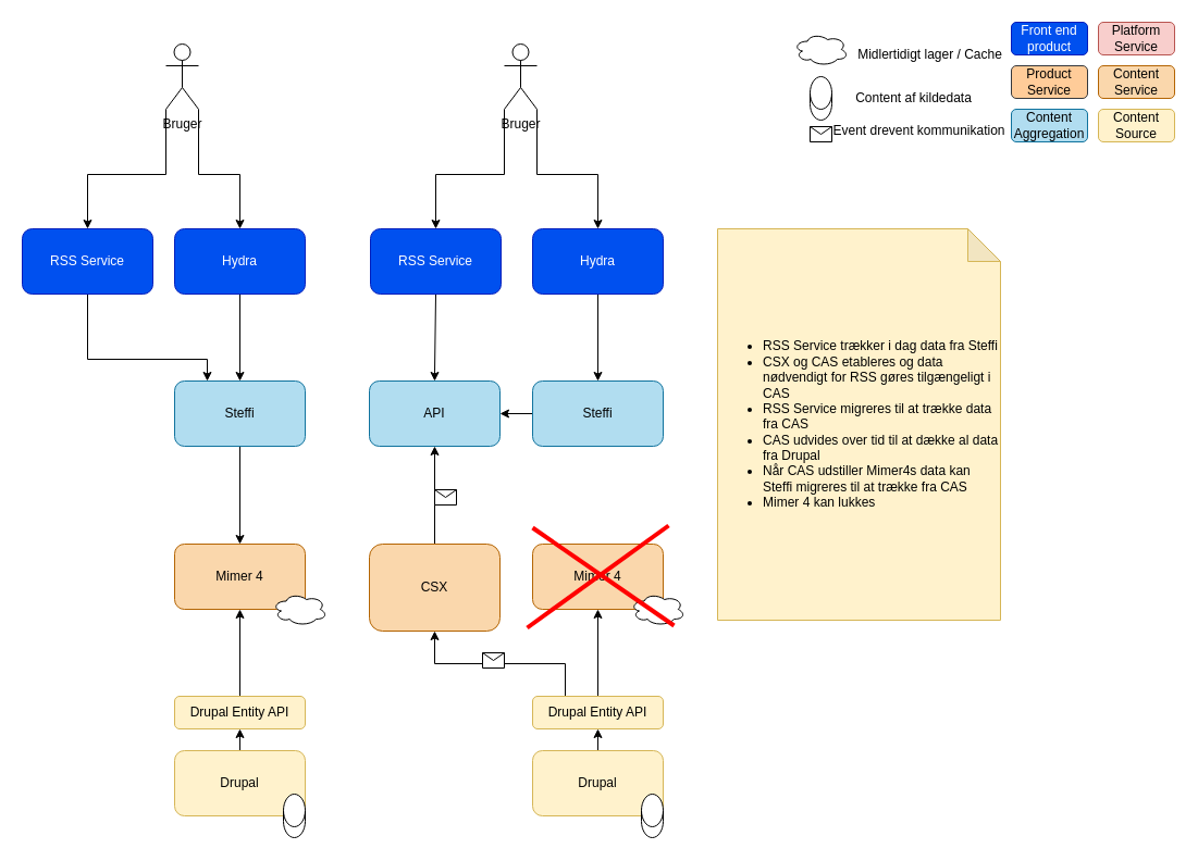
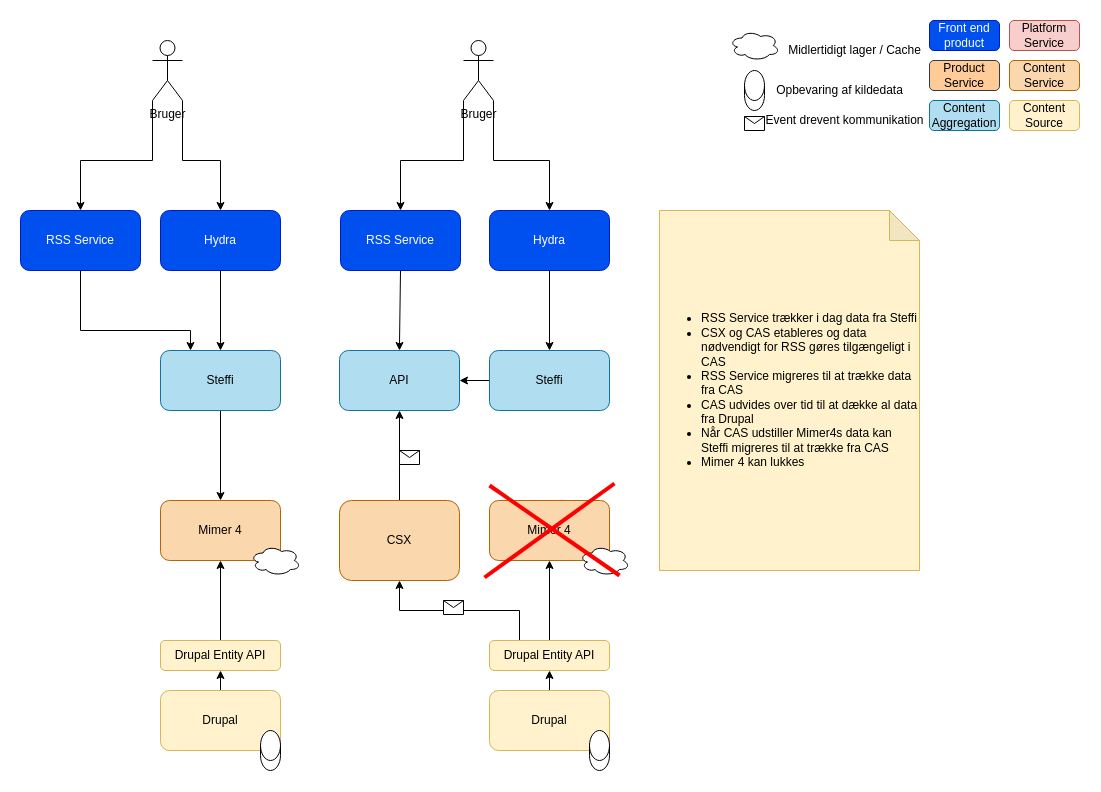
  <mxCell id="0" />
  <mxCell id="1" parent="0" />
  <mxCell id="2" style="edgeStyle=orthogonalEdgeStyle;rounded=0;orthogonalLoop=1;jettySize=auto;html=1;exitX=0.5;exitY=0;exitDx=0;exitDy=0;entryX=0.5;entryY=1;entryDx=0;entryDy=0;" edge="1" parent="1" source="3" target="5"><mxGeometry relative="1" as="geometry" /></mxCell>
  <mxCell id="3" value="Drupal" style="rounded=1;whiteSpace=wrap;html=1;fillColor=#fff2cc;strokeColor=#d6b656;fontColor=default;" vertex="1" parent="1"><mxGeometry x="160" y="690" width="120" height="60" as="geometry" /></mxCell>
  <mxCell id="4" style="edgeStyle=orthogonalEdgeStyle;rounded=0;orthogonalLoop=1;jettySize=auto;html=1;exitX=0.5;exitY=0;exitDx=0;exitDy=0;entryX=0.5;entryY=1;entryDx=0;entryDy=0;" edge="1" parent="1" source="5" target="7"><mxGeometry relative="1" as="geometry" /></mxCell>
  <mxCell id="5" value="Drupal Entity API" style="rounded=1;whiteSpace=wrap;html=1;fillColor=#fff2cc;strokeColor=#d6b656;" vertex="1" parent="1"><mxGeometry x="160" y="640" width="120" height="30" as="geometry" /></mxCell>
  <mxCell id="6" style="edgeStyle=orthogonalEdgeStyle;rounded=0;orthogonalLoop=1;jettySize=auto;html=1;exitX=0.5;exitY=1;exitDx=0;exitDy=0;entryX=0.5;entryY=0;entryDx=0;entryDy=0;" edge="1" parent="1" source="9" target="7"><mxGeometry relative="1" as="geometry" /></mxCell>
  <mxCell id="7" value="Mimer 4" style="rounded=1;whiteSpace=wrap;html=1;fillColor=#fad7ac;strokeColor=#b46504;" vertex="1" parent="1"><mxGeometry x="160" y="500" width="120" height="60" as="geometry" /></mxCell>
  <mxCell id="8" style="edgeStyle=orthogonalEdgeStyle;rounded=0;orthogonalLoop=1;jettySize=auto;html=1;exitX=0.5;exitY=1;exitDx=0;exitDy=0;entryX=0.5;entryY=0;entryDx=0;entryDy=0;" edge="1" parent="1" source="10" target="9"><mxGeometry relative="1" as="geometry" /></mxCell>
  <mxCell id="9" value="Steffi" style="rounded=1;whiteSpace=wrap;html=1;fillColor=#b1ddf0;strokeColor=#10739e;fontColor=default;" vertex="1" parent="1"><mxGeometry x="160" y="350" width="120" height="60" as="geometry" /></mxCell>
  <mxCell id="10" value="Hydra" style="rounded=1;whiteSpace=wrap;html=1;fillColor=#0050ef;strokeColor=#001DBC;fontColor=#ffffff;" vertex="1" parent="1"><mxGeometry x="160" y="210" width="120" height="60" as="geometry" /></mxCell>
  <mxCell id="11" value="" style="shape=cylinder3;whiteSpace=wrap;html=1;boundedLbl=1;backgroundOutline=1;size=15;" vertex="1" parent="1"><mxGeometry x="260" y="730" width="20" height="40" as="geometry" /></mxCell>
  <mxCell id="12" value="" style="ellipse;shape=cloud;whiteSpace=wrap;html=1;" vertex="1" parent="1"><mxGeometry x="250" y="545" width="50" height="30" as="geometry" /></mxCell>
  <mxCell id="13" style="edgeStyle=orthogonalEdgeStyle;rounded=0;jumpStyle=arc;orthogonalLoop=1;jettySize=auto;html=1;entryX=0.5;entryY=0;entryDx=0;entryDy=0;exitX=1;exitY=1;exitDx=0;exitDy=0;exitPerimeter=0;" edge="1" parent="1" source="15" target="10"><mxGeometry relative="1" as="geometry"><mxPoint x="290" y="160" as="sourcePoint" /><Array as="points"><mxPoint x="182" y="160" /><mxPoint x="220" y="160" /></Array></mxGeometry></mxCell>
  <mxCell id="14" style="edgeStyle=orthogonalEdgeStyle;rounded=0;orthogonalLoop=1;jettySize=auto;html=1;exitX=0;exitY=1;exitDx=0;exitDy=0;exitPerimeter=0;entryX=0.5;entryY=0;entryDx=0;entryDy=0;" edge="1" parent="1" source="15" target="17"><mxGeometry relative="1" as="geometry"><Array as="points"><mxPoint x="152" y="160" /><mxPoint x="80" y="160" /></Array></mxGeometry></mxCell>
  <mxCell id="15" value="Bruger" style="shape=umlActor;verticalLabelPosition=bottom;verticalAlign=top;html=1;outlineConnect=0;" vertex="1" parent="1"><mxGeometry x="152" y="40" width="30" height="60" as="geometry" /></mxCell>
  <mxCell id="16" style="edgeStyle=orthogonalEdgeStyle;rounded=0;orthogonalLoop=1;jettySize=auto;html=1;exitX=0.5;exitY=1;exitDx=0;exitDy=0;entryX=0.25;entryY=0;entryDx=0;entryDy=0;jumpStyle=arc;" edge="1" parent="1" source="17" target="9"><mxGeometry relative="1" as="geometry"><Array as="points"><mxPoint x="80" y="330" /><mxPoint x="190" y="330" /></Array></mxGeometry></mxCell>
  <mxCell id="17" value="RSS Service" style="rounded=1;whiteSpace=wrap;html=1;fillColor=#0050ef;strokeColor=#001DBC;fontColor=#ffffff;" vertex="1" parent="1"><mxGeometry x="20" y="210" width="120" height="60" as="geometry" /></mxCell>
  <mxCell id="18" value="" style="ellipse;shape=cloud;whiteSpace=wrap;html=1;fillColor=default;strokeColor=default;fontColor=default;" vertex="1" parent="1"><mxGeometry x="729" y="30" width="50" height="30" as="geometry" /></mxCell>
  <mxCell id="19" value="" style="shape=cylinder3;whiteSpace=wrap;html=1;boundedLbl=1;backgroundOutline=1;size=15;fillColor=default;strokeColor=default;fontColor=default;" vertex="1" parent="1"><mxGeometry x="744" y="70" width="20" height="40" as="geometry" /></mxCell>
- <mxCell id="20" value="Content af kildedata" style="text;html=1;align=center;verticalAlign=middle;resizable=0;points=[];autosize=1;strokeColor=none;fillColor=none;fontColor=default;" vertex="1" parent="1"><mxGeometry x="769" y="80" width="140" height="20" as="geometry" /></mxCell>
+ <mxCell id="20" value="Opbevaring af kildedata" style="text;html=1;align=center;verticalAlign=middle;resizable=0;points=[];autosize=1;strokeColor=none;fillColor=none;fontColor=default;" vertex="1" parent="1"><mxGeometry x="769" y="80" width="140" height="20" as="geometry" /></mxCell>
  <mxCell id="21" value="Midlertidigt lager / Cache" style="text;html=1;align=center;verticalAlign=middle;resizable=0;points=[];autosize=1;strokeColor=none;fillColor=none;fontColor=default;" vertex="1" parent="1"><mxGeometry x="779" y="40" width="150" height="20" as="geometry" /></mxCell>
  <mxCell id="22" value="Front end product" style="rounded=1;whiteSpace=wrap;html=1;fillColor=#0050ef;strokeColor=#001DBC;fontColor=#ffffff;" vertex="1" parent="1"><mxGeometry x="929" y="20" width="70" height="30" as="geometry" /></mxCell>
  <mxCell id="23" value="Product Service" style="rounded=1;whiteSpace=wrap;html=1;fillColor=#ffcc99;strokeColor=#36393d;fontColor=default;" vertex="1" parent="1"><mxGeometry x="929" y="60" width="70" height="30" as="geometry" /></mxCell>
  <mxCell id="24" value="Content Aggregation" style="rounded=1;whiteSpace=wrap;html=1;fillColor=#b1ddf0;strokeColor=#10739e;fontColor=default;" vertex="1" parent="1"><mxGeometry x="929" y="100" width="70" height="30" as="geometry" /></mxCell>
  <mxCell id="25" value="Platform Service" style="rounded=1;whiteSpace=wrap;html=1;fillColor=#f8cecc;strokeColor=#b85450;fontColor=default;" vertex="1" parent="1"><mxGeometry x="1009" y="20" width="70" height="30" as="geometry" /></mxCell>
  <mxCell id="26" value="Content Service" style="rounded=1;whiteSpace=wrap;html=1;fillColor=#fad7ac;strokeColor=#b46504;fontColor=default;" vertex="1" parent="1"><mxGeometry x="1009" y="60" width="70" height="30" as="geometry" /></mxCell>
  <mxCell id="27" value="Content Source" style="rounded=1;whiteSpace=wrap;html=1;fillColor=#fff2cc;strokeColor=#d6b656;fontColor=default;" vertex="1" parent="1"><mxGeometry x="1009" y="100" width="70" height="30" as="geometry" /></mxCell>
  <mxCell id="28" value="" style="shape=message;html=1;outlineConnect=0;fillColor=default;strokeColor=default;fontColor=default;" vertex="1" parent="1"><mxGeometry x="744" y="116" width="20" height="14" as="geometry" /></mxCell>
  <mxCell id="29" value="Event drevent kommunikation" style="text;html=1;align=center;verticalAlign=middle;resizable=0;points=[];autosize=1;strokeColor=none;fillColor=none;fontColor=default;" vertex="1" parent="1"><mxGeometry x="759" y="110" width="170" height="20" as="geometry" /></mxCell>
  <mxCell id="30" style="edgeStyle=orthogonalEdgeStyle;rounded=0;orthogonalLoop=1;jettySize=auto;html=1;exitX=0.5;exitY=0;exitDx=0;exitDy=0;entryX=0.5;entryY=1;entryDx=0;entryDy=0;" edge="1" parent="1" source="31" target="34"><mxGeometry relative="1" as="geometry" /></mxCell>
  <mxCell id="31" value="Drupal" style="rounded=1;whiteSpace=wrap;html=1;fillColor=#fff2cc;strokeColor=#d6b656;fontColor=default;" vertex="1" parent="1"><mxGeometry x="489" y="690" width="120" height="60" as="geometry" /></mxCell>
  <mxCell id="32" style="edgeStyle=orthogonalEdgeStyle;rounded=0;orthogonalLoop=1;jettySize=auto;html=1;exitX=0.5;exitY=0;exitDx=0;exitDy=0;entryX=0.5;entryY=1;entryDx=0;entryDy=0;" edge="1" parent="1" source="34" target="35"><mxGeometry relative="1" as="geometry" /></mxCell>
  <mxCell id="33" style="edgeStyle=orthogonalEdgeStyle;rounded=0;orthogonalLoop=1;jettySize=auto;html=1;exitX=0.25;exitY=0;exitDx=0;exitDy=0;entryX=0.5;entryY=1;entryDx=0;entryDy=0;" edge="1" parent="1" source="34" target="48"><mxGeometry relative="1" as="geometry" /></mxCell>
  <mxCell id="34" value="Drupal Entity API" style="rounded=1;whiteSpace=wrap;html=1;fillColor=#fff2cc;strokeColor=#d6b656;" vertex="1" parent="1"><mxGeometry x="489" y="640" width="120" height="30" as="geometry" /></mxCell>
  <mxCell id="35" value="Mimer 4" style="rounded=1;whiteSpace=wrap;html=1;fillColor=#fad7ac;strokeColor=#b46504;" vertex="1" parent="1"><mxGeometry x="489" y="500" width="120" height="60" as="geometry" /></mxCell>
  <mxCell id="36" style="edgeStyle=orthogonalEdgeStyle;rounded=0;orthogonalLoop=1;jettySize=auto;html=1;exitX=0.5;exitY=1;exitDx=0;exitDy=0;entryX=0.5;entryY=0;entryDx=0;entryDy=0;" edge="1" parent="1" source="39" target="38"><mxGeometry relative="1" as="geometry" /></mxCell>
  <mxCell id="37" style="edgeStyle=orthogonalEdgeStyle;rounded=0;orthogonalLoop=1;jettySize=auto;html=1;exitX=0;exitY=0.5;exitDx=0;exitDy=0;entryX=1;entryY=0.5;entryDx=0;entryDy=0;" edge="1" parent="1" source="38" target="49"><mxGeometry relative="1" as="geometry" /></mxCell>
  <mxCell id="38" value="Steffi" style="rounded=1;whiteSpace=wrap;html=1;fillColor=#b1ddf0;strokeColor=#10739e;fontColor=default;" vertex="1" parent="1"><mxGeometry x="489" y="350" width="120" height="60" as="geometry" /></mxCell>
  <mxCell id="39" value="Hydra" style="rounded=1;whiteSpace=wrap;html=1;fillColor=#0050ef;strokeColor=#001DBC;fontColor=#ffffff;" vertex="1" parent="1"><mxGeometry x="489" y="210" width="120" height="60" as="geometry" /></mxCell>
  <mxCell id="40" value="" style="shape=cylinder3;whiteSpace=wrap;html=1;boundedLbl=1;backgroundOutline=1;size=15;" vertex="1" parent="1"><mxGeometry x="589" y="730" width="20" height="40" as="geometry" /></mxCell>
  <mxCell id="41" value="" style="ellipse;shape=cloud;whiteSpace=wrap;html=1;" vertex="1" parent="1"><mxGeometry x="579" y="545" width="50" height="30" as="geometry" /></mxCell>
  <mxCell id="42" style="edgeStyle=orthogonalEdgeStyle;rounded=0;jumpStyle=arc;orthogonalLoop=1;jettySize=auto;html=1;entryX=0.5;entryY=0;entryDx=0;entryDy=0;exitX=1;exitY=1;exitDx=0;exitDy=0;exitPerimeter=0;" edge="1" parent="1" source="44" target="39"><mxGeometry relative="1" as="geometry"><mxPoint x="619" y="160" as="sourcePoint" /><Array as="points"><mxPoint x="493" y="160" /><mxPoint x="549" y="160" /></Array></mxGeometry></mxCell>
  <mxCell id="43" style="edgeStyle=orthogonalEdgeStyle;rounded=0;orthogonalLoop=1;jettySize=auto;html=1;exitX=0;exitY=1;exitDx=0;exitDy=0;exitPerimeter=0;entryX=0.5;entryY=0;entryDx=0;entryDy=0;" edge="1" parent="1" source="44" target="46"><mxGeometry relative="1" as="geometry"><Array as="points"><mxPoint x="463" y="160" /><mxPoint x="400" y="160" /></Array></mxGeometry></mxCell>
  <mxCell id="44" value="Bruger" style="shape=umlActor;verticalLabelPosition=bottom;verticalAlign=top;html=1;outlineConnect=0;" vertex="1" parent="1"><mxGeometry x="463" y="40" width="30" height="60" as="geometry" /></mxCell>
  <mxCell id="45" style="edgeStyle=orthogonalEdgeStyle;rounded=0;orthogonalLoop=1;jettySize=auto;html=1;exitX=0.5;exitY=1;exitDx=0;exitDy=0;entryX=0.5;entryY=0;entryDx=0;entryDy=0;jumpStyle=arc;" edge="1" parent="1" source="46" target="49"><mxGeometry relative="1" as="geometry"><Array as="points"><mxPoint x="399" y="270" /></Array></mxGeometry></mxCell>
  <mxCell id="46" value="RSS Service" style="rounded=1;whiteSpace=wrap;html=1;fillColor=#0050ef;strokeColor=#001DBC;fontColor=#ffffff;" vertex="1" parent="1"><mxGeometry x="340" y="210" width="120" height="60" as="geometry" /></mxCell>
  <mxCell id="47" style="edgeStyle=orthogonalEdgeStyle;rounded=0;orthogonalLoop=1;jettySize=auto;html=1;exitX=0.5;exitY=0;exitDx=0;exitDy=0;entryX=0.5;entryY=1;entryDx=0;entryDy=0;" edge="1" parent="1" source="48" target="49"><mxGeometry relative="1" as="geometry" /></mxCell>
  <mxCell id="48" value="CSX" style="rounded=1;whiteSpace=wrap;html=1;fillColor=#fad7ac;strokeColor=#b46504;" vertex="1" parent="1"><mxGeometry x="339" y="500" width="120" height="80" as="geometry" /></mxCell>
  <mxCell id="49" value="API" style="rounded=1;whiteSpace=wrap;html=1;fillColor=#b1ddf0;strokeColor=#10739e;fontColor=default;" vertex="1" parent="1"><mxGeometry x="339" y="350" width="120" height="60" as="geometry" /></mxCell>
  <mxCell id="50" value="" style="shape=message;html=1;outlineConnect=0;fillColor=default;strokeColor=default;fontColor=default;" vertex="1" parent="1"><mxGeometry x="399" y="450" width="20" height="14" as="geometry" /></mxCell>
  <mxCell id="51" value="" style="endArrow=none;html=1;rounded=0;strokeColor=#FF0000;strokeWidth=4;" edge="1" parent="1"><mxGeometry width="50" height="50" relative="1" as="geometry"><mxPoint x="484" y="577" as="sourcePoint" /><mxPoint x="614" y="483" as="targetPoint" /></mxGeometry></mxCell>
  <mxCell id="52" value="" style="endArrow=none;html=1;rounded=0;strokeColor=#FF0000;strokeWidth=4;" edge="1" parent="1"><mxGeometry width="50" height="50" relative="1" as="geometry"><mxPoint x="489" y="485" as="sourcePoint" /><mxPoint x="619" y="575" as="targetPoint" /></mxGeometry></mxCell>
  <mxCell id="53" value="&lt;ul&gt;&lt;li&gt;RSS Service trækker i dag data fra Steffi&lt;/li&gt;&lt;li&gt;CSX og CAS etableres og data nødvendigt for RSS gøres tilgængeligt i CAS&lt;/li&gt;&lt;li&gt;RSS Service migreres til at trække data fra CAS&lt;/li&gt;&lt;li&gt;CAS udvides over tid til at dække al data fra Drupal&lt;/li&gt;&lt;li&gt;Når CAS udstiller Mimer4s data kan Steffi migreres til at trække fra CAS&lt;/li&gt;&lt;li&gt;Mimer 4 kan lukkes&lt;/li&gt;&lt;/ul&gt;" style="shape=note;whiteSpace=wrap;html=1;backgroundOutline=1;darkOpacity=0.05;align=left;fillColor=#fff2cc;strokeColor=#d6b656;" vertex="1" parent="1"><mxGeometry x="659" y="210" width="260" height="360" as="geometry" /></mxCell>
  <mxCell id="54" value="" style="shape=message;html=1;outlineConnect=0;fillColor=default;strokeColor=default;fontColor=default;" vertex="1" parent="1"><mxGeometry x="443" y="600" width="20" height="14" as="geometry" /></mxCell>
